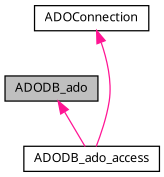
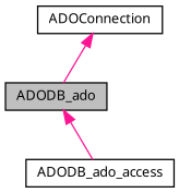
  digraph {
    node [color=black fontname="FreeSans.ttf" fontsize=10 shape=record]
    edge [color=deeppink dir=back fontname="FreeSans.ttf" fontsize=10 labelfontname="FreeSans.ttf" labelfontsize=10 style=solid]
    n1 [fillcolor=grey75 fontcolor=black height=0.2 label=ADODB_ado style=filled width=0.4]
    n2 [height=0.2 label=ADODB_ado_access width=0.4]
    n3 [height=0.2 label=ADOConnection width=0.4]
    n1 -> n2
-   n3 -> n2
+   n3 -> n1
  }
